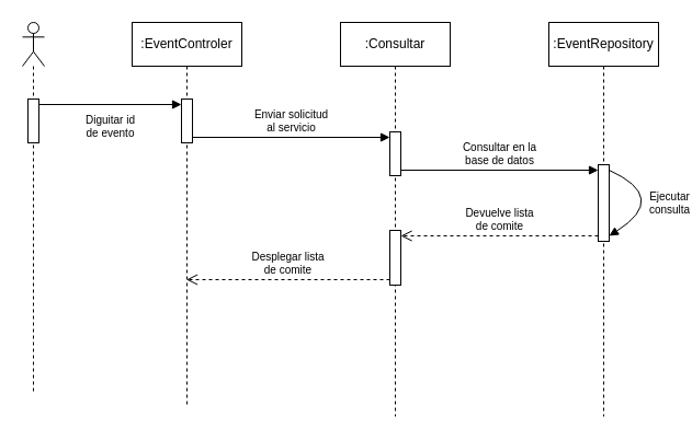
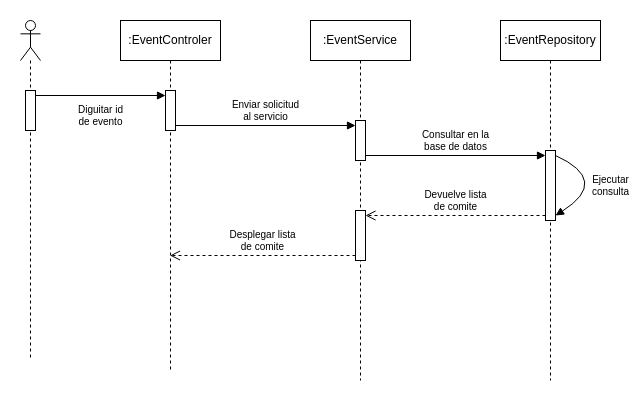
  <mxCell id="0" />
  <mxCell id="1" parent="0" />
  <mxCell id="2" value=":EventControler" style="shape=umlLifeline;perimeter=lifelinePerimeter;whiteSpace=wrap;html=1;container=1;dropTarget=0;collapsible=0;recursiveResize=0;outlineConnect=0;portConstraint=eastwest;newEdgeStyle={&quot;curved&quot;:0,&quot;rounded&quot;:0};" vertex="1" parent="1"><mxGeometry x="120" y="20" width="100" height="350" as="geometry" /></mxCell>
  <mxCell id="3" value="" style="html=1;points=[[0,0,0,0,5],[0,1,0,0,-5],[1,0,0,0,5],[1,1,0,0,-5]];perimeter=orthogonalPerimeter;outlineConnect=0;targetShapes=umlLifeline;portConstraint=eastwest;newEdgeStyle={&quot;curved&quot;:0,&quot;rounded&quot;:0};" vertex="1" parent="2"><mxGeometry x="45" y="70" width="10" height="40" as="geometry" /></mxCell>
- <mxCell id="4" value=":Consultar" style="shape=umlLifeline;perimeter=lifelinePerimeter;whiteSpace=wrap;html=1;container=1;dropTarget=0;collapsible=0;recursiveResize=0;outlineConnect=0;portConstraint=eastwest;newEdgeStyle={&quot;curved&quot;:0,&quot;rounded&quot;:0};" vertex="1" parent="1"><mxGeometry x="310" y="20" width="100" height="360" as="geometry" /></mxCell>
+ <mxCell id="4" value=":EventService" style="shape=umlLifeline;perimeter=lifelinePerimeter;whiteSpace=wrap;html=1;container=1;dropTarget=0;collapsible=0;recursiveResize=0;outlineConnect=0;portConstraint=eastwest;newEdgeStyle={&quot;curved&quot;:0,&quot;rounded&quot;:0};" vertex="1" parent="1"><mxGeometry x="310" y="20" width="100" height="360" as="geometry" /></mxCell>
  <mxCell id="5" value="" style="html=1;points=[[0,0,0,0,5],[0,1,0,0,-5],[1,0,0,0,5],[1,1,0,0,-5]];perimeter=orthogonalPerimeter;outlineConnect=0;targetShapes=umlLifeline;portConstraint=eastwest;newEdgeStyle={&quot;curved&quot;:0,&quot;rounded&quot;:0};" vertex="1" parent="4"><mxGeometry x="45" y="100" width="10" height="40" as="geometry" /></mxCell>
  <mxCell id="6" value="" style="html=1;points=[[0,0,0,0,5],[0,1,0,0,-5],[1,0,0,0,5],[1,1,0,0,-5]];perimeter=orthogonalPerimeter;outlineConnect=0;targetShapes=umlLifeline;portConstraint=eastwest;newEdgeStyle={&quot;curved&quot;:0,&quot;rounded&quot;:0};" vertex="1" parent="4"><mxGeometry x="45" y="190" width="10" height="50" as="geometry" /></mxCell>
  <mxCell id="7" value=":EventRepository" style="shape=umlLifeline;perimeter=lifelinePerimeter;whiteSpace=wrap;html=1;container=1;dropTarget=0;collapsible=0;recursiveResize=0;outlineConnect=0;portConstraint=eastwest;newEdgeStyle={&quot;curved&quot;:0,&quot;rounded&quot;:0};" vertex="1" parent="1"><mxGeometry x="500" y="20" width="100" height="360" as="geometry" /></mxCell>
  <mxCell id="8" value="" style="html=1;points=[[0,0,0,0,5],[0,1,0,0,-5],[1,0,0,0,5],[1,1,0,0,-5]];perimeter=orthogonalPerimeter;outlineConnect=0;targetShapes=umlLifeline;portConstraint=eastwest;newEdgeStyle={&quot;curved&quot;:0,&quot;rounded&quot;:0};" vertex="1" parent="7"><mxGeometry x="45" y="130" width="10" height="70" as="geometry" /></mxCell>
  <mxCell id="9" value="&lt;font style=&quot;font-size: 10px;&quot;&gt;Ejecutar&lt;/font&gt;&lt;div style=&quot;font-size: 10px;&quot;&gt;&lt;font style=&quot;font-size: 10px;&quot;&gt;consulta&lt;/font&gt;&lt;/div&gt;" style="html=1;verticalAlign=bottom;endArrow=block;curved=1;rounded=0;exitX=1;exitY=0;exitDx=0;exitDy=5;exitPerimeter=0;entryX=1;entryY=1;entryDx=0;entryDy=-5;entryPerimeter=0;strokeColor=default;" edge="1" parent="7" source="8" target="8"><mxGeometry x="0.133" y="17" width="80" relative="1" as="geometry"><mxPoint x="80" y="140" as="sourcePoint" /><mxPoint x="170" y="135" as="targetPoint" /><Array as="points"><mxPoint x="110" y="160" /></Array><mxPoint as="offset" /></mxGeometry></mxCell>
  <mxCell id="10" value="" style="shape=umlLifeline;perimeter=lifelinePerimeter;whiteSpace=wrap;html=1;container=1;dropTarget=0;collapsible=0;recursiveResize=0;outlineConnect=0;portConstraint=eastwest;newEdgeStyle={&quot;curved&quot;:0,&quot;rounded&quot;:0};participant=umlActor;" vertex="1" parent="1"><mxGeometry x="20" y="20" width="20" height="340" as="geometry" /></mxCell>
  <mxCell id="11" value="" style="html=1;points=[[0,0,0,0,5],[0,1,0,0,-5],[1,0,0,0,5],[1,1,0,0,-5]];perimeter=orthogonalPerimeter;outlineConnect=0;targetShapes=umlLifeline;portConstraint=eastwest;newEdgeStyle={&quot;curved&quot;:0,&quot;rounded&quot;:0};" vertex="1" parent="10"><mxGeometry x="5" y="70" width="10" height="40" as="geometry" /></mxCell>
  <mxCell id="12" value="&lt;font style=&quot;font-size: 10px;&quot;&gt;Diguitar id&lt;/font&gt;&lt;div style=&quot;font-size: 10px;&quot;&gt;&lt;font style=&quot;font-size: 10px;&quot;&gt;de evento&lt;/font&gt;&lt;/div&gt;" style="html=1;verticalAlign=bottom;endArrow=block;curved=0;rounded=0;exitX=1;exitY=0;exitDx=0;exitDy=5;exitPerimeter=0;entryX=0;entryY=0;entryDx=0;entryDy=5;entryPerimeter=0;" edge="1" parent="1" source="11" target="3"><mxGeometry y="-35" width="80" relative="1" as="geometry"><mxPoint x="60" y="100" as="sourcePoint" /><mxPoint x="150" y="95" as="targetPoint" /><mxPoint as="offset" /></mxGeometry></mxCell>
  <mxCell id="13" value="&lt;font style=&quot;font-size: 10px;&quot;&gt;Enviar solicitud&lt;/font&gt;&lt;div style=&quot;font-size: 10px;&quot;&gt;&lt;font style=&quot;font-size: 10px;&quot;&gt;al servicio&lt;/font&gt;&lt;/div&gt;" style="html=1;verticalAlign=bottom;endArrow=block;curved=0;rounded=0;exitX=1;exitY=1;exitDx=0;exitDy=-5;exitPerimeter=0;entryX=0;entryY=0;entryDx=0;entryDy=5;entryPerimeter=0;" edge="1" parent="1" source="3" target="5"><mxGeometry width="80" relative="1" as="geometry"><mxPoint x="190" y="130" as="sourcePoint" /><mxPoint x="290" y="110" as="targetPoint" /></mxGeometry></mxCell>
  <mxCell id="14" value="&lt;font style=&quot;font-size: 10px;&quot;&gt;Consultar en la&lt;/font&gt;&lt;div style=&quot;font-size: 10px;&quot;&gt;&lt;font style=&quot;font-size: 10px;&quot;&gt;base de datos&lt;/font&gt;&lt;/div&gt;" style="html=1;verticalAlign=bottom;endArrow=block;curved=0;rounded=0;exitX=1;exitY=1;exitDx=0;exitDy=-5;exitPerimeter=0;entryX=0;entryY=0;entryDx=0;entryDy=5;entryPerimeter=0;" edge="1" parent="1" source="5" target="8"><mxGeometry width="80" relative="1" as="geometry"><mxPoint x="390" y="160" as="sourcePoint" /><mxPoint x="470" y="160" as="targetPoint" /></mxGeometry></mxCell>
  <mxCell id="15" value="&lt;font style=&quot;font-size: 10px;&quot;&gt;Devuelve lista&lt;/font&gt;&lt;div style=&quot;font-size: 10px;&quot;&gt;&lt;font style=&quot;font-size: 10px;&quot;&gt;de comite&lt;/font&gt;&lt;/div&gt;" style="html=1;verticalAlign=bottom;endArrow=open;dashed=1;endSize=8;curved=0;rounded=0;exitX=0;exitY=1;exitDx=0;exitDy=-5;exitPerimeter=0;entryX=1;entryY=0;entryDx=0;entryDy=5;entryPerimeter=0;" edge="1" parent="1" source="8" target="6"><mxGeometry relative="1" as="geometry"><mxPoint x="520" y="220" as="sourcePoint" /><mxPoint x="440" y="220" as="targetPoint" /></mxGeometry></mxCell>
  <mxCell id="16" value="&lt;font style=&quot;font-size: 10px;&quot;&gt;Desplegar lista&lt;/font&gt;&lt;div style=&quot;font-size: 10px;&quot;&gt;&lt;font style=&quot;font-size: 10px;&quot;&gt;de comite&lt;/font&gt;&lt;/div&gt;" style="html=1;verticalAlign=bottom;endArrow=open;dashed=1;endSize=8;curved=0;rounded=0;exitX=0;exitY=1;exitDx=0;exitDy=-5;exitPerimeter=0;" edge="1" parent="1" source="6" target="2"><mxGeometry x="-0.002" relative="1" as="geometry"><mxPoint x="340" y="260" as="sourcePoint" /><mxPoint x="260" y="260" as="targetPoint" /><mxPoint as="offset" /></mxGeometry></mxCell>
